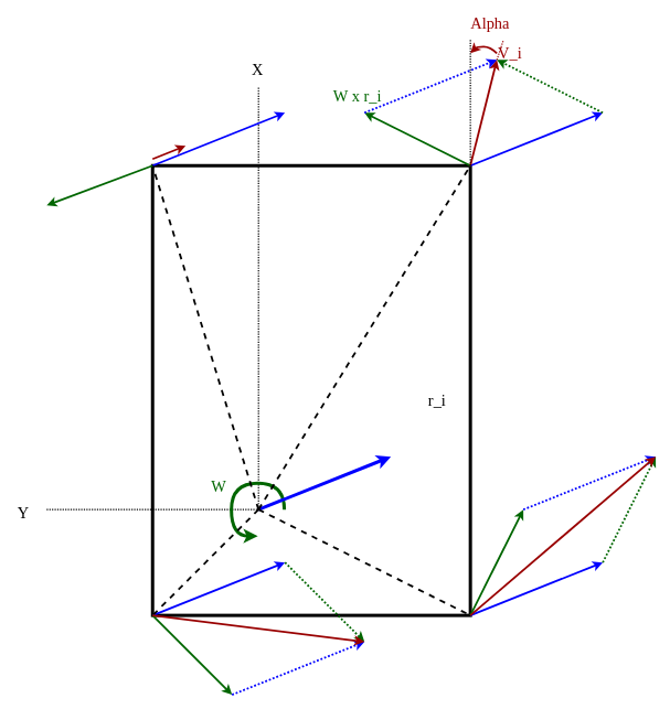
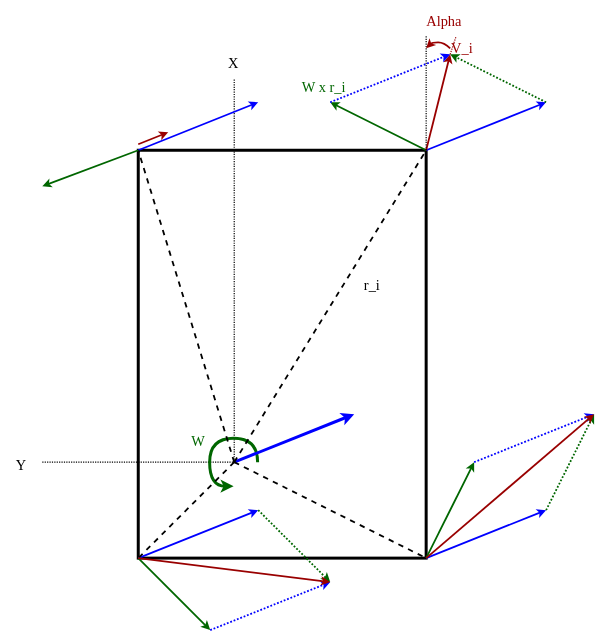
  <mxCell id="0" />
  <mxCell id="1" parent="0" />
  <mxCell id="2" value="" style="rounded=0;whiteSpace=wrap;html=1;fillColor=none;strokeWidth=5;" vertex="1" parent="1"><mxGeometry x="230" y="250" width="480" height="680" as="geometry" /></mxCell>
  <mxCell id="3" value="" style="endArrow=none;dashed=1;html=1;rounded=0;strokeWidth=2;dashPattern=1 1;" edge="1" parent="1"><mxGeometry width="50" height="50" relative="1" as="geometry"><mxPoint x="390" y="770" as="sourcePoint" /><mxPoint x="390" y="130" as="targetPoint" /></mxGeometry></mxCell>
  <mxCell id="4" value="" style="endArrow=none;dashed=1;html=1;rounded=0;strokeWidth=2;dashPattern=1 1;" edge="1" parent="1"><mxGeometry width="50" height="50" relative="1" as="geometry"><mxPoint x="70" y="770" as="sourcePoint" /><mxPoint x="390" y="770" as="targetPoint" /></mxGeometry></mxCell>
  <mxCell id="5" value="X" style="text;html=1;strokeColor=none;fillColor=none;align=center;verticalAlign=middle;whiteSpace=wrap;rounded=0;strokeWidth=5;fontFamily=Lucida Console;fontSize=24;" vertex="1" parent="1"><mxGeometry x="374" y="90" width="30" height="30" as="geometry" /></mxCell>
  <mxCell id="6" value="Y" style="text;html=1;strokeColor=none;fillColor=none;align=center;verticalAlign=middle;whiteSpace=wrap;rounded=0;strokeWidth=5;fontFamily=Lucida Console;fontSize=24;" vertex="1" parent="1"><mxGeometry x="20" y="760" width="30" height="30" as="geometry" /></mxCell>
  <mxCell id="7" value="" style="curved=1;endArrow=classic;html=1;rounded=0;strokeColor=#006600;strokeWidth=5;fontFamily=Lucida Console;fontSize=24;fontColor=#0000FF;" edge="1" parent="1"><mxGeometry width="50" height="50" relative="1" as="geometry"><mxPoint x="429" y="770" as="sourcePoint" /><mxPoint x="389" y="810" as="targetPoint" /><Array as="points"><mxPoint x="429" y="730" /><mxPoint x="349" y="730" /><mxPoint x="349" y="810" /></Array></mxGeometry></mxCell>
  <mxCell id="8" value="" style="endArrow=classic;html=1;rounded=0;strokeWidth=5;fontFamily=Lucida Console;fontSize=24;fontColor=#0000FF;strokeColor=#0000FF;" edge="1" parent="1"><mxGeometry width="50" height="50" relative="1" as="geometry"><mxPoint x="390" y="770" as="sourcePoint" /><mxPoint x="590" y="690" as="targetPoint" /></mxGeometry></mxCell>
  <mxCell id="9" value="" style="endArrow=none;html=1;strokeWidth=3;rounded=0;strokeColor=#000000;fontFamily=Lucida Console;fontSize=24;fontColor=#0000FF;dashed=1;entryX=1;entryY=0;entryDx=0;entryDy=0;" edge="1" parent="1" target="2"><mxGeometry width="50" height="50" relative="1" as="geometry"><mxPoint x="390" y="770" as="sourcePoint" /><mxPoint x="570" y="530" as="targetPoint" /></mxGeometry></mxCell>
  <mxCell id="10" value="" style="endArrow=classic;html=1;rounded=0;strokeWidth=3;fontFamily=Lucida Console;fontSize=24;fontColor=#0000FF;strokeColor=#0000FF;" edge="1" parent="1"><mxGeometry width="50" height="50" relative="1" as="geometry"><mxPoint x="710" y="250" as="sourcePoint" /><mxPoint x="910" y="170" as="targetPoint" /></mxGeometry></mxCell>
  <mxCell id="11" value="" style="endArrow=classic;html=1;rounded=0;strokeWidth=3;fontFamily=Lucida Console;fontSize=24;fontColor=#0000FF;strokeColor=#0000FF;" edge="1" parent="1"><mxGeometry width="50" height="50" relative="1" as="geometry"><mxPoint x="230" y="930" as="sourcePoint" /><mxPoint x="430" y="850" as="targetPoint" /></mxGeometry></mxCell>
  <mxCell id="12" value="" style="endArrow=classic;html=1;rounded=0;strokeWidth=3;fontFamily=Lucida Console;fontSize=24;fontColor=#0000FF;strokeColor=#0000FF;" edge="1" parent="1"><mxGeometry width="50" height="50" relative="1" as="geometry"><mxPoint x="230" y="250" as="sourcePoint" /><mxPoint x="430" y="170" as="targetPoint" /></mxGeometry></mxCell>
  <mxCell id="13" value="" style="endArrow=classic;html=1;rounded=0;strokeWidth=3;fontFamily=Lucida Console;fontSize=24;fontColor=#0000FF;strokeColor=#0000FF;" edge="1" parent="1"><mxGeometry width="50" height="50" relative="1" as="geometry"><mxPoint x="710" y="930" as="sourcePoint" /><mxPoint x="910" y="850" as="targetPoint" /></mxGeometry></mxCell>
  <mxCell id="14" value="" style="endArrow=none;dashed=1;html=1;rounded=0;strokeColor=#000000;strokeWidth=3;fontFamily=Lucida Console;fontSize=24;fontColor=#0000FF;" edge="1" parent="1"><mxGeometry width="50" height="50" relative="1" as="geometry"><mxPoint x="390" y="770" as="sourcePoint" /><mxPoint x="230" y="250" as="targetPoint" /></mxGeometry></mxCell>
  <mxCell id="15" value="" style="endArrow=none;dashed=1;html=1;rounded=0;strokeColor=#000000;strokeWidth=3;fontFamily=Lucida Console;fontSize=24;fontColor=#0000FF;entryX=0;entryY=1;entryDx=0;entryDy=0;" edge="1" parent="1" target="2"><mxGeometry width="50" height="50" relative="1" as="geometry"><mxPoint x="390" y="770" as="sourcePoint" /><mxPoint x="570" y="530" as="targetPoint" /></mxGeometry></mxCell>
  <mxCell id="16" value="" style="endArrow=none;dashed=1;html=1;rounded=0;strokeColor=#000000;strokeWidth=3;fontFamily=Lucida Console;fontSize=24;fontColor=#0000FF;entryX=1;entryY=1;entryDx=0;entryDy=0;" edge="1" parent="1" target="2"><mxGeometry width="50" height="50" relative="1" as="geometry"><mxPoint x="390" y="770" as="sourcePoint" /><mxPoint x="570" y="530" as="targetPoint" /></mxGeometry></mxCell>
  <mxCell id="17" value="" style="endArrow=classic;html=1;rounded=0;strokeColor=#006600;strokeWidth=3;fontFamily=Lucida Console;fontSize=24;fontColor=#0000FF;" edge="1" parent="1"><mxGeometry width="50" height="50" relative="1" as="geometry"><mxPoint x="710" y="250" as="sourcePoint" /><mxPoint x="550" y="170" as="targetPoint" /></mxGeometry></mxCell>
  <mxCell id="18" value="" style="endArrow=classic;html=1;rounded=0;strokeColor=#006600;strokeWidth=3;fontFamily=Lucida Console;fontSize=24;fontColor=#0000FF;" edge="1" parent="1"><mxGeometry width="50" height="50" relative="1" as="geometry"><mxPoint x="230" y="250" as="sourcePoint" /><mxPoint x="70" y="310" as="targetPoint" /></mxGeometry></mxCell>
  <mxCell id="19" value="" style="endArrow=classic;html=1;rounded=0;strokeColor=#006600;strokeWidth=3;fontFamily=Lucida Console;fontSize=24;fontColor=#0000FF;" edge="1" parent="1"><mxGeometry width="50" height="50" relative="1" as="geometry"><mxPoint x="230" y="930" as="sourcePoint" /><mxPoint x="350" y="1050" as="targetPoint" /></mxGeometry></mxCell>
  <mxCell id="20" value="" style="endArrow=classic;html=1;rounded=0;strokeColor=#006600;strokeWidth=3;fontFamily=Lucida Console;fontSize=24;fontColor=#0000FF;" edge="1" parent="1"><mxGeometry width="50" height="50" relative="1" as="geometry"><mxPoint x="710" y="930" as="sourcePoint" /><mxPoint x="790" y="770" as="targetPoint" /></mxGeometry></mxCell>
  <mxCell id="21" value="" style="endArrow=classic;html=1;rounded=0;strokeColor=#990000;strokeWidth=3;fontFamily=Lucida Console;fontSize=24;fontColor=#0000FF;" edge="1" parent="1"><mxGeometry width="50" height="50" relative="1" as="geometry"><mxPoint x="710" y="250" as="sourcePoint" /><mxPoint x="750" y="90" as="targetPoint" /></mxGeometry></mxCell>
  <mxCell id="22" value="" style="endArrow=classic;html=1;rounded=0;strokeColor=#006600;strokeWidth=3;fontFamily=Lucida Console;fontSize=24;fontColor=#0000FF;dashed=1;dashPattern=1 1;" edge="1" parent="1"><mxGeometry width="50" height="50" relative="1" as="geometry"><mxPoint x="910" y="170" as="sourcePoint" /><mxPoint x="750" y="90" as="targetPoint" /></mxGeometry></mxCell>
  <mxCell id="23" value="" style="endArrow=classic;html=1;rounded=0;strokeWidth=3;fontFamily=Lucida Console;fontSize=24;fontColor=#0000FF;strokeColor=#0000FF;dashed=1;dashPattern=1 1;" edge="1" parent="1"><mxGeometry width="50" height="50" relative="1" as="geometry"><mxPoint x="550" y="170" as="sourcePoint" /><mxPoint x="750" y="90" as="targetPoint" /></mxGeometry></mxCell>
  <mxCell id="24" value="" style="endArrow=classic;html=1;rounded=0;strokeWidth=3;fontFamily=Lucida Console;fontSize=24;fontColor=#0000FF;strokeColor=#0000FF;dashed=1;dashPattern=1 1;" edge="1" parent="1"><mxGeometry width="50" height="50" relative="1" as="geometry"><mxPoint x="790" y="770" as="sourcePoint" /><mxPoint x="990" y="690" as="targetPoint" /></mxGeometry></mxCell>
  <mxCell id="25" value="" style="endArrow=classic;html=1;rounded=0;strokeColor=#006600;strokeWidth=3;fontFamily=Lucida Console;fontSize=24;fontColor=#0000FF;dashed=1;dashPattern=1 1;" edge="1" parent="1"><mxGeometry width="50" height="50" relative="1" as="geometry"><mxPoint x="910" y="850" as="sourcePoint" /><mxPoint x="990" y="690" as="targetPoint" /></mxGeometry></mxCell>
  <mxCell id="26" value="" style="endArrow=classic;html=1;rounded=0;strokeWidth=3;fontFamily=Lucida Console;fontSize=24;fontColor=#0000FF;strokeColor=#0000FF;dashed=1;dashPattern=1 1;" edge="1" parent="1"><mxGeometry width="50" height="50" relative="1" as="geometry"><mxPoint x="350" y="1050" as="sourcePoint" /><mxPoint x="550" y="970" as="targetPoint" /></mxGeometry></mxCell>
  <mxCell id="27" value="" style="endArrow=classic;html=1;rounded=0;strokeColor=#006600;strokeWidth=3;fontFamily=Lucida Console;fontSize=24;fontColor=#0000FF;dashed=1;dashPattern=1 1;" edge="1" parent="1"><mxGeometry width="50" height="50" relative="1" as="geometry"><mxPoint x="430" y="850" as="sourcePoint" /><mxPoint x="550" y="970" as="targetPoint" /></mxGeometry></mxCell>
  <mxCell id="28" value="" style="endArrow=classic;html=1;rounded=0;strokeColor=#990000;strokeWidth=3;fontFamily=Lucida Console;fontSize=24;fontColor=#0000FF;" edge="1" parent="1"><mxGeometry width="50" height="50" relative="1" as="geometry"><mxPoint x="710" y="930" as="sourcePoint" /><mxPoint x="990" y="690" as="targetPoint" /></mxGeometry></mxCell>
  <mxCell id="29" value="" style="endArrow=classic;html=1;rounded=0;strokeColor=#990000;strokeWidth=3;fontFamily=Lucida Console;fontSize=24;fontColor=#0000FF;" edge="1" parent="1"><mxGeometry width="50" height="50" relative="1" as="geometry"><mxPoint x="230" y="930" as="sourcePoint" /><mxPoint x="550" y="970" as="targetPoint" /></mxGeometry></mxCell>
  <mxCell id="30" value="" style="endArrow=classic;html=1;rounded=0;strokeColor=#990000;strokeWidth=3;fontFamily=Lucida Console;fontSize=24;fontColor=#0000FF;" edge="1" parent="1"><mxGeometry width="50" height="50" relative="1" as="geometry"><mxPoint x="230" y="240" as="sourcePoint" /><mxPoint x="280" y="220" as="targetPoint" /></mxGeometry></mxCell>
- <mxCell id="31" value="r_i" style="text;html=1;strokeColor=none;fillColor=none;align=center;verticalAlign=middle;whiteSpace=wrap;rounded=0;strokeWidth=5;fontFamily=Lucida Console;fontSize=24;fontColor=#000000;" vertex="1" parent="1"><mxGeometry x="630" y="590" width="60" height="30" as="geometry" /></mxCell>
+ <mxCell id="31" value="r_i" style="text;html=1;strokeColor=none;fillColor=none;align=center;verticalAlign=middle;whiteSpace=wrap;rounded=0;strokeWidth=5;fontFamily=Lucida Console;fontSize=24;fontColor=#000000;" vertex="1" parent="1"><mxGeometry x="590" y="460" width="60" height="30" as="geometry" /></mxCell>
  <mxCell id="32" value="W" style="text;html=1;strokeColor=none;fillColor=none;align=center;verticalAlign=middle;whiteSpace=wrap;rounded=0;strokeWidth=5;fontFamily=Lucida Console;fontSize=24;fontColor=#006600;" vertex="1" parent="1"><mxGeometry x="300" y="720" width="60" height="30" as="geometry" /></mxCell>
  <mxCell id="33" value="V_i" style="text;html=1;strokeColor=none;fillColor=none;align=center;verticalAlign=middle;whiteSpace=wrap;rounded=0;strokeWidth=5;fontFamily=Lucida Console;fontSize=24;fontColor=#990000;" vertex="1" parent="1"><mxGeometry x="740" y="65" width="60" height="30" as="geometry" /></mxCell>
  <mxCell id="34" value="W x r_i" style="text;html=1;strokeColor=none;fillColor=none;align=center;verticalAlign=middle;whiteSpace=wrap;rounded=0;strokeWidth=5;fontFamily=Lucida Console;fontSize=24;fontColor=#006600;" vertex="1" parent="1"><mxGeometry x="480" y="130" width="119" height="30" as="geometry" /></mxCell>
  <mxCell id="35" value="" style="endArrow=none;dashed=1;html=1;dashPattern=1 1;strokeWidth=2;rounded=0;strokeColor=#000000;fontFamily=Lucida Console;fontSize=24;fontColor=#0000FF;" edge="1" parent="1"><mxGeometry width="50" height="50" relative="1" as="geometry"><mxPoint x="710" y="250" as="sourcePoint" /><mxPoint x="710" y="60" as="targetPoint" /></mxGeometry></mxCell>
  <mxCell id="36" value="" style="curved=1;endArrow=classic;html=1;rounded=0;strokeColor=#990000;strokeWidth=3;fontFamily=Lucida Console;fontSize=24;fontColor=#0000FF;" edge="1" parent="1"><mxGeometry width="50" height="50" relative="1" as="geometry"><mxPoint x="750" y="80" as="sourcePoint" /><mxPoint x="710" y="80" as="targetPoint" /><Array as="points"><mxPoint x="740" y="70" /><mxPoint x="720" y="70" /></Array></mxGeometry></mxCell>
  <mxCell id="37" value="" style="endArrow=none;dashed=1;html=1;dashPattern=1 1;strokeWidth=2;rounded=0;strokeColor=#990000;fontFamily=Lucida Console;fontSize=24;fontColor=#0000FF;" edge="1" parent="1"><mxGeometry width="50" height="50" relative="1" as="geometry"><mxPoint x="750" y="90" as="sourcePoint" /><mxPoint x="760" y="60" as="targetPoint" /></mxGeometry></mxCell>
  <mxCell id="38" value="Alpha" style="text;html=1;strokeColor=none;fillColor=none;align=center;verticalAlign=middle;whiteSpace=wrap;rounded=0;strokeWidth=5;fontFamily=Lucida Console;fontSize=24;fontColor=#990000;" vertex="1" parent="1"><mxGeometry x="700" y="20" width="80" height="30" as="geometry" /></mxCell>
